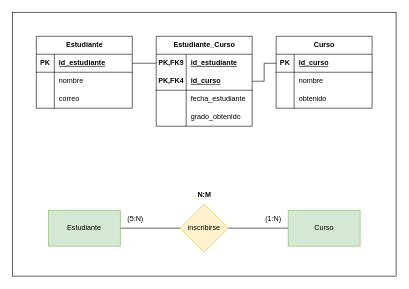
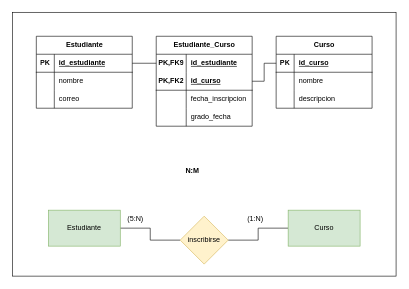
  <mxCell id="0" />
  <mxCell id="1" parent="0" />
  <mxCell id="2" value="" style="group" vertex="1" connectable="0" parent="1"><mxGeometry width="640" height="440" as="geometry" x="20" y="20" /></mxCell>
  <mxCell id="3" value="" style="rounded=0;whiteSpace=wrap;html=1;" vertex="1" parent="2"><mxGeometry width="640" height="440" as="geometry" /></mxCell>
  <mxCell id="4" style="edgeStyle=orthogonalEdgeStyle;rounded=0;orthogonalLoop=1;jettySize=auto;html=1;exitX=1;exitY=0.5;exitDx=0;exitDy=0;entryX=0;entryY=0.5;entryDx=0;entryDy=0;endArrow=none;startFill=0;" edge="1" parent="2" source="6" target="8"><mxGeometry relative="1" as="geometry" /></mxCell>
  <mxCell id="5" style="edgeStyle=orthogonalEdgeStyle;rounded=0;orthogonalLoop=1;jettySize=auto;html=1;exitX=0;exitY=0.5;exitDx=0;exitDy=0;entryX=1;entryY=0.5;entryDx=0;entryDy=0;endArrow=none;startFill=0;" edge="1" parent="2" source="6" target="7"><mxGeometry relative="1" as="geometry" /></mxCell>
- <mxCell id="6" value="inscribirse" style="rhombus;whiteSpace=wrap;html=1;fillColor=#fff2cc;strokeColor=#d6b656;" vertex="1" parent="2"><mxGeometry x="280" y="320" width="80" height="80" as="geometry" /></mxCell>
+ <mxCell id="6" value="inscribirse" style="rhombus;whiteSpace=wrap;html=1;fillColor=#fff2cc;strokeColor=#d6b656;" vertex="1" parent="2"><mxGeometry x="280" y="340" width="80" height="80" as="geometry" /></mxCell>
  <mxCell id="7" value="Estudiante" style="rounded=0;whiteSpace=wrap;html=1;fillColor=#d5e8d4;strokeColor=#82b366;" vertex="1" parent="2"><mxGeometry x="60" y="330" width="120" height="60" as="geometry" /></mxCell>
  <mxCell id="8" value="Curso" style="rounded=0;whiteSpace=wrap;html=1;fillColor=#d5e8d4;strokeColor=#82b366;" vertex="1" parent="2"><mxGeometry x="460" y="330" width="120" height="60" as="geometry" /></mxCell>
- <mxCell id="9" value="(1:N)" style="text;html=1;align=center;verticalAlign=middle;resizable=0;points=[];autosize=1;strokeColor=none;fillColor=none;" vertex="1" parent="2"><mxGeometry x="410" y="330" width="50" height="30" as="geometry" /></mxCell>
+ <mxCell id="9" value="(1:N)" style="text;html=1;align=center;verticalAlign=middle;resizable=0;points=[];autosize=1;strokeColor=none;fillColor=none;" vertex="1" parent="2"><mxGeometry x="380" y="330" width="50" height="30" as="geometry" /></mxCell>
  <mxCell id="10" value="(5:N)" style="text;html=1;align=center;verticalAlign=middle;resizable=0;points=[];autosize=1;strokeColor=none;fillColor=none;" vertex="1" parent="2"><mxGeometry x="180" y="330" width="50" height="30" as="geometry" /></mxCell>
- <mxCell id="11" value="N:M" style="text;html=1;align=center;verticalAlign=middle;resizable=0;points=[];autosize=1;strokeColor=none;fillColor=none;fontStyle=1" vertex="1" parent="2"><mxGeometry x="295" y="290" width="50" height="30" as="geometry" /></mxCell>
+ <mxCell id="11" value="N:M" style="text;html=1;align=center;verticalAlign=middle;resizable=0;points=[];autosize=1;strokeColor=none;fillColor=none;fontStyle=1" vertex="1" parent="2"><mxGeometry x="275" y="250" width="50" height="30" as="geometry" /></mxCell>
  <mxCell id="12" value="Estudiante" style="shape=table;startSize=30;container=1;collapsible=1;childLayout=tableLayout;fixedRows=1;rowLines=0;fontStyle=1;align=center;resizeLast=1;html=1;" vertex="1" parent="2"><mxGeometry x="40" y="40" width="160" height="120" as="geometry" /></mxCell>
  <mxCell id="13" value="" style="shape=tableRow;horizontal=0;startSize=0;swimlaneHead=0;swimlaneBody=0;fillColor=none;collapsible=0;dropTarget=0;points=[[0,0.5],[1,0.5]];portConstraint=eastwest;top=0;left=0;right=0;bottom=1;" vertex="1" parent="12"><mxGeometry y="30" width="160" height="30" as="geometry" /></mxCell>
  <mxCell id="14" value="PK" style="shape=partialRectangle;connectable=0;fillColor=none;top=0;left=0;bottom=0;right=0;fontStyle=1;overflow=hidden;whiteSpace=wrap;html=1;" vertex="1" parent="13"><mxGeometry width="30" height="30" as="geometry"><mxRectangle width="30" height="30" as="alternateBounds" /></mxGeometry></mxCell>
  <mxCell id="15" value="id_estudiante" style="shape=partialRectangle;connectable=0;fillColor=none;top=0;left=0;bottom=0;right=0;align=left;spacingLeft=6;fontStyle=5;overflow=hidden;whiteSpace=wrap;html=1;" vertex="1" parent="13"><mxGeometry x="30" width="130" height="30" as="geometry"><mxRectangle width="130" height="30" as="alternateBounds" /></mxGeometry></mxCell>
  <mxCell id="16" value="" style="shape=tableRow;horizontal=0;startSize=0;swimlaneHead=0;swimlaneBody=0;fillColor=none;collapsible=0;dropTarget=0;points=[[0,0.5],[1,0.5]];portConstraint=eastwest;top=0;left=0;right=0;bottom=0;" vertex="1" parent="12"><mxGeometry y="60" width="160" height="30" as="geometry" /></mxCell>
  <mxCell id="17" value="" style="shape=partialRectangle;connectable=0;fillColor=none;top=0;left=0;bottom=0;right=0;editable=1;overflow=hidden;whiteSpace=wrap;html=1;" vertex="1" parent="16"><mxGeometry width="30" height="30" as="geometry"><mxRectangle width="30" height="30" as="alternateBounds" /></mxGeometry></mxCell>
  <mxCell id="18" value="nombre" style="shape=partialRectangle;connectable=0;fillColor=none;top=0;left=0;bottom=0;right=0;align=left;spacingLeft=6;overflow=hidden;whiteSpace=wrap;html=1;" vertex="1" parent="16"><mxGeometry x="30" width="130" height="30" as="geometry"><mxRectangle width="130" height="30" as="alternateBounds" /></mxGeometry></mxCell>
  <mxCell id="19" value="" style="shape=tableRow;horizontal=0;startSize=0;swimlaneHead=0;swimlaneBody=0;fillColor=none;collapsible=0;dropTarget=0;points=[[0,0.5],[1,0.5]];portConstraint=eastwest;top=0;left=0;right=0;bottom=0;" vertex="1" parent="12"><mxGeometry y="90" width="160" height="30" as="geometry" /></mxCell>
  <mxCell id="20" value="" style="shape=partialRectangle;connectable=0;fillColor=none;top=0;left=0;bottom=0;right=0;editable=1;overflow=hidden;whiteSpace=wrap;html=1;" vertex="1" parent="19"><mxGeometry width="30" height="30" as="geometry"><mxRectangle width="30" height="30" as="alternateBounds" /></mxGeometry></mxCell>
  <mxCell id="21" value="correo" style="shape=partialRectangle;connectable=0;fillColor=none;top=0;left=0;bottom=0;right=0;align=left;spacingLeft=6;overflow=hidden;whiteSpace=wrap;html=1;" vertex="1" parent="19"><mxGeometry x="30" width="130" height="30" as="geometry"><mxRectangle width="130" height="30" as="alternateBounds" /></mxGeometry></mxCell>
  <mxCell id="22" value="Curso" style="shape=table;startSize=30;container=1;collapsible=1;childLayout=tableLayout;fixedRows=1;rowLines=0;fontStyle=1;align=center;resizeLast=1;html=1;" vertex="1" parent="2"><mxGeometry x="440" y="40" width="160" height="120" as="geometry" /></mxCell>
  <mxCell id="23" value="" style="shape=tableRow;horizontal=0;startSize=0;swimlaneHead=0;swimlaneBody=0;fillColor=none;collapsible=0;dropTarget=0;points=[[0,0.5],[1,0.5]];portConstraint=eastwest;top=0;left=0;right=0;bottom=1;" vertex="1" parent="22"><mxGeometry y="30" width="160" height="30" as="geometry" /></mxCell>
  <mxCell id="24" value="PK" style="shape=partialRectangle;connectable=0;fillColor=none;top=0;left=0;bottom=0;right=0;fontStyle=1;overflow=hidden;whiteSpace=wrap;html=1;" vertex="1" parent="23"><mxGeometry width="30" height="30" as="geometry"><mxRectangle width="30" height="30" as="alternateBounds" /></mxGeometry></mxCell>
  <mxCell id="25" value="id_curso" style="shape=partialRectangle;connectable=0;fillColor=none;top=0;left=0;bottom=0;right=0;align=left;spacingLeft=6;fontStyle=5;overflow=hidden;whiteSpace=wrap;html=1;" vertex="1" parent="23"><mxGeometry x="30" width="130" height="30" as="geometry"><mxRectangle width="130" height="30" as="alternateBounds" /></mxGeometry></mxCell>
  <mxCell id="26" value="" style="shape=tableRow;horizontal=0;startSize=0;swimlaneHead=0;swimlaneBody=0;fillColor=none;collapsible=0;dropTarget=0;points=[[0,0.5],[1,0.5]];portConstraint=eastwest;top=0;left=0;right=0;bottom=0;" vertex="1" parent="22"><mxGeometry y="60" width="160" height="30" as="geometry" /></mxCell>
  <mxCell id="27" value="" style="shape=partialRectangle;connectable=0;fillColor=none;top=0;left=0;bottom=0;right=0;editable=1;overflow=hidden;whiteSpace=wrap;html=1;" vertex="1" parent="26"><mxGeometry width="30" height="30" as="geometry"><mxRectangle width="30" height="30" as="alternateBounds" /></mxGeometry></mxCell>
  <mxCell id="28" value="nombre" style="shape=partialRectangle;connectable=0;fillColor=none;top=0;left=0;bottom=0;right=0;align=left;spacingLeft=6;overflow=hidden;whiteSpace=wrap;html=1;" vertex="1" parent="26"><mxGeometry x="30" width="130" height="30" as="geometry"><mxRectangle width="130" height="30" as="alternateBounds" /></mxGeometry></mxCell>
  <mxCell id="29" value="" style="shape=tableRow;horizontal=0;startSize=0;swimlaneHead=0;swimlaneBody=0;fillColor=none;collapsible=0;dropTarget=0;points=[[0,0.5],[1,0.5]];portConstraint=eastwest;top=0;left=0;right=0;bottom=0;" vertex="1" parent="22"><mxGeometry y="90" width="160" height="30" as="geometry" /></mxCell>
  <mxCell id="30" value="" style="shape=partialRectangle;connectable=0;fillColor=none;top=0;left=0;bottom=0;right=0;editable=1;overflow=hidden;whiteSpace=wrap;html=1;" vertex="1" parent="29"><mxGeometry width="30" height="30" as="geometry"><mxRectangle width="30" height="30" as="alternateBounds" /></mxGeometry></mxCell>
- <mxCell id="31" value="obtenido" style="shape=partialRectangle;connectable=0;fillColor=none;top=0;left=0;bottom=0;right=0;align=left;spacingLeft=6;overflow=hidden;whiteSpace=wrap;html=1;" vertex="1" parent="29"><mxGeometry x="30" width="130" height="30" as="geometry"><mxRectangle width="130" height="30" as="alternateBounds" /></mxGeometry></mxCell>
+ <mxCell id="31" value="descripcion" style="shape=partialRectangle;connectable=0;fillColor=none;top=0;left=0;bottom=0;right=0;align=left;spacingLeft=6;overflow=hidden;whiteSpace=wrap;html=1;" vertex="1" parent="29"><mxGeometry x="30" width="130" height="30" as="geometry"><mxRectangle width="130" height="30" as="alternateBounds" /></mxGeometry></mxCell>
  <mxCell id="32" value="Estudiante_Curso" style="shape=table;startSize=30;container=1;collapsible=1;childLayout=tableLayout;fixedRows=1;rowLines=0;fontStyle=1;align=center;resizeLast=1;html=1;" vertex="1" parent="2"><mxGeometry x="240" y="40" width="160" height="150" as="geometry" /></mxCell>
  <mxCell id="33" value="" style="shape=tableRow;horizontal=0;startSize=0;swimlaneHead=0;swimlaneBody=0;fillColor=none;collapsible=0;dropTarget=0;points=[[0,0.5],[1,0.5]];portConstraint=eastwest;top=0;left=0;right=0;bottom=0;" vertex="1" parent="32"><mxGeometry y="30" width="160" height="30" as="geometry" /></mxCell>
  <mxCell id="34" value="PK,FK9" style="shape=partialRectangle;connectable=0;fillColor=none;top=0;left=0;bottom=0;right=0;fontStyle=1;overflow=hidden;whiteSpace=wrap;html=1;" vertex="1" parent="33"><mxGeometry width="50" height="30" as="geometry"><mxRectangle width="50" height="30" as="alternateBounds" /></mxGeometry></mxCell>
  <mxCell id="35" value="id_estudiante" style="shape=partialRectangle;connectable=0;fillColor=none;top=0;left=0;bottom=0;right=0;align=left;spacingLeft=6;fontStyle=5;overflow=hidden;whiteSpace=wrap;html=1;" vertex="1" parent="33"><mxGeometry x="50" width="110" height="30" as="geometry"><mxRectangle width="110" height="30" as="alternateBounds" /></mxGeometry></mxCell>
  <mxCell id="36" value="" style="shape=tableRow;horizontal=0;startSize=0;swimlaneHead=0;swimlaneBody=0;fillColor=none;collapsible=0;dropTarget=0;points=[[0,0.5],[1,0.5]];portConstraint=eastwest;top=0;left=0;right=0;bottom=1;" vertex="1" parent="32"><mxGeometry y="60" width="160" height="30" as="geometry" /></mxCell>
- <mxCell id="37" value="PK,FK4" style="shape=partialRectangle;connectable=0;fillColor=none;top=0;left=0;bottom=0;right=0;fontStyle=1;overflow=hidden;whiteSpace=wrap;html=1;" vertex="1" parent="36"><mxGeometry width="50" height="30" as="geometry"><mxRectangle width="50" height="30" as="alternateBounds" /></mxGeometry></mxCell>
+ <mxCell id="37" value="PK,FK2" style="shape=partialRectangle;connectable=0;fillColor=none;top=0;left=0;bottom=0;right=0;fontStyle=1;overflow=hidden;whiteSpace=wrap;html=1;" vertex="1" parent="36"><mxGeometry width="50" height="30" as="geometry"><mxRectangle width="50" height="30" as="alternateBounds" /></mxGeometry></mxCell>
  <mxCell id="38" value="id_curso" style="shape=partialRectangle;connectable=0;fillColor=none;top=0;left=0;bottom=0;right=0;align=left;spacingLeft=6;fontStyle=5;overflow=hidden;whiteSpace=wrap;html=1;" vertex="1" parent="36"><mxGeometry x="50" width="110" height="30" as="geometry"><mxRectangle width="110" height="30" as="alternateBounds" /></mxGeometry></mxCell>
  <mxCell id="39" value="" style="shape=tableRow;horizontal=0;startSize=0;swimlaneHead=0;swimlaneBody=0;fillColor=none;collapsible=0;dropTarget=0;points=[[0,0.5],[1,0.5]];portConstraint=eastwest;top=0;left=0;right=0;bottom=0;" vertex="1" parent="32"><mxGeometry y="90" width="160" height="30" as="geometry" /></mxCell>
  <mxCell id="40" value="" style="shape=partialRectangle;connectable=0;fillColor=none;top=0;left=0;bottom=0;right=0;editable=1;overflow=hidden;whiteSpace=wrap;html=1;" vertex="1" parent="39"><mxGeometry width="50" height="30" as="geometry"><mxRectangle width="50" height="30" as="alternateBounds" /></mxGeometry></mxCell>
- <mxCell id="41" value="fecha_estudiante" style="shape=partialRectangle;connectable=0;fillColor=none;top=0;left=0;bottom=0;right=0;align=left;spacingLeft=6;overflow=hidden;whiteSpace=wrap;html=1;" vertex="1" parent="39"><mxGeometry x="50" width="110" height="30" as="geometry"><mxRectangle width="110" height="30" as="alternateBounds" /></mxGeometry></mxCell>
+ <mxCell id="41" value="fecha_inscripcion" style="shape=partialRectangle;connectable=0;fillColor=none;top=0;left=0;bottom=0;right=0;align=left;spacingLeft=6;overflow=hidden;whiteSpace=wrap;html=1;" vertex="1" parent="39"><mxGeometry x="50" width="110" height="30" as="geometry"><mxRectangle width="110" height="30" as="alternateBounds" /></mxGeometry></mxCell>
  <mxCell id="42" value="" style="shape=tableRow;horizontal=0;startSize=0;swimlaneHead=0;swimlaneBody=0;fillColor=none;collapsible=0;dropTarget=0;points=[[0,0.5],[1,0.5]];portConstraint=eastwest;top=0;left=0;right=0;bottom=0;" vertex="1" parent="32"><mxGeometry y="120" width="160" height="30" as="geometry" /></mxCell>
  <mxCell id="43" value="" style="shape=partialRectangle;connectable=0;fillColor=none;top=0;left=0;bottom=0;right=0;editable=1;overflow=hidden;whiteSpace=wrap;html=1;" vertex="1" parent="42"><mxGeometry width="50" height="30" as="geometry"><mxRectangle width="50" height="30" as="alternateBounds" /></mxGeometry></mxCell>
- <mxCell id="44" value="grado_obtenido" style="shape=partialRectangle;connectable=0;fillColor=none;top=0;left=0;bottom=0;right=0;align=left;spacingLeft=6;overflow=hidden;whiteSpace=wrap;html=1;" vertex="1" parent="42"><mxGeometry x="50" width="110" height="30" as="geometry"><mxRectangle width="110" height="30" as="alternateBounds" /></mxGeometry></mxCell>
+ <mxCell id="44" value="grado_fecha" style="shape=partialRectangle;connectable=0;fillColor=none;top=0;left=0;bottom=0;right=0;align=left;spacingLeft=6;overflow=hidden;whiteSpace=wrap;html=1;" vertex="1" parent="42"><mxGeometry x="50" width="110" height="30" as="geometry"><mxRectangle width="110" height="30" as="alternateBounds" /></mxGeometry></mxCell>
  <mxCell id="45" style="edgeStyle=orthogonalEdgeStyle;rounded=0;orthogonalLoop=1;jettySize=auto;html=1;exitX=1;exitY=0.5;exitDx=0;exitDy=0;entryX=0;entryY=0.5;entryDx=0;entryDy=0;endArrow=none;startFill=0;" edge="1" parent="2" source="13" target="33"><mxGeometry relative="1" as="geometry" /></mxCell>
  <mxCell id="46" style="edgeStyle=orthogonalEdgeStyle;rounded=0;orthogonalLoop=1;jettySize=auto;html=1;exitX=0;exitY=0.5;exitDx=0;exitDy=0;entryX=1;entryY=0.5;entryDx=0;entryDy=0;endArrow=none;startFill=0;" edge="1" parent="2" source="23" target="36"><mxGeometry relative="1" as="geometry" /></mxCell>
